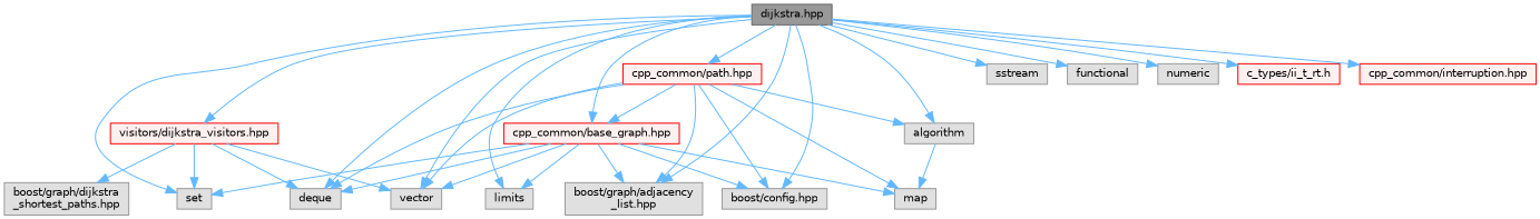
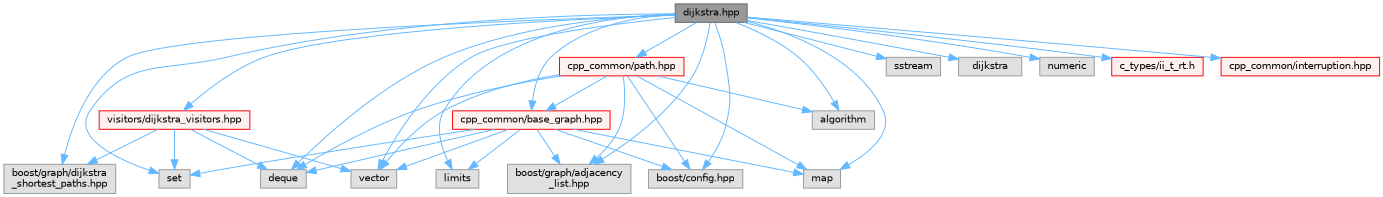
  digraph {
    node [color=grey60 fillcolor="#E0E0E0" fontname=Helvetica fontsize=10 shape=box style=filled]
    edge [color=steelblue1 fontname=Helvetica fontsize=10 labelfontname=Helvetica labelfontsize=10 style=solid]
    n1 [color=gray40 fillcolor=grey60 fontcolor=black height=0.2 label="dijkstra.hpp" width=0.4]
    n2 [height=0.2 label=deque width=0.4]
    n3 [height=0.2 label=set width=0.4]
    n4 [height=0.2 label=vector width=0.4]
    n5 [height=0.2 label=algorithm width=0.4]
    n6 [height=0.2 label=sstream width=0.4]
-   n7 [height=0.2 label=functional width=0.4]
+   n7 [height=0.2 label=dijkstra width=0.4]
    n8 [height=0.2 label=limits width=0.4]
    n9 [height=0.2 label=map width=0.4]
    n10 [height=0.2 label=numeric width=0.4]
    n11 [height=0.2 label="boost/config.hpp" width=0.4]
    n12 [height=0.2 label="boost/graph/adjacency\l_list.hpp" width=0.4]
    n13 [height=0.2 label="boost/graph/dijkstra\l_shortest_paths.hpp" width=0.4]
    n14 [color=red fillcolor="#FFF0F0" height=0.2 label="c_types/ii_t_rt.h" width=0.4]
    n15 [color=red fillcolor="#FFF0F0" height=0.2 label="cpp_common/path.hpp" width=0.4]
    n16 [color=red fillcolor="#FFF0F0" height=0.2 label="cpp_common/base_graph.hpp" width=0.4]
    n17 [color=red fillcolor="#FFF0F0" height=0.2 label="cpp_common/interruption.hpp" width=0.4]
    n18 [color=red fillcolor="#FFF0F0" height=0.2 label="visitors/dijkstra_visitors.hpp" width=0.4]
    n1 -> n2
    n1 -> n3
    n1 -> n4
    n1 -> n5
    n1 -> n6
    n1 -> n7
    n1 -> n8
-   n5 -> n9
+   n1 -> n9
    n1 -> n10
    n1 -> n11
    n1 -> n12
+   n1 -> n13
    n1 -> n14
    n1 -> n15
    n1 -> n16
    n1 -> n17
    n1 -> n18
    n15 -> n2
    n15 -> n4
    n15 -> n5
    n15 -> n9
    n15 -> n11
    n15 -> n12
    n15 -> n16
    n16 -> n2
    n16 -> n3
    n16 -> n4
    n16 -> n8
    n16 -> n9
    n16 -> n11
    n16 -> n12
    n18 -> n2
    n18 -> n3
    n18 -> n4
    n18 -> n13
  }
